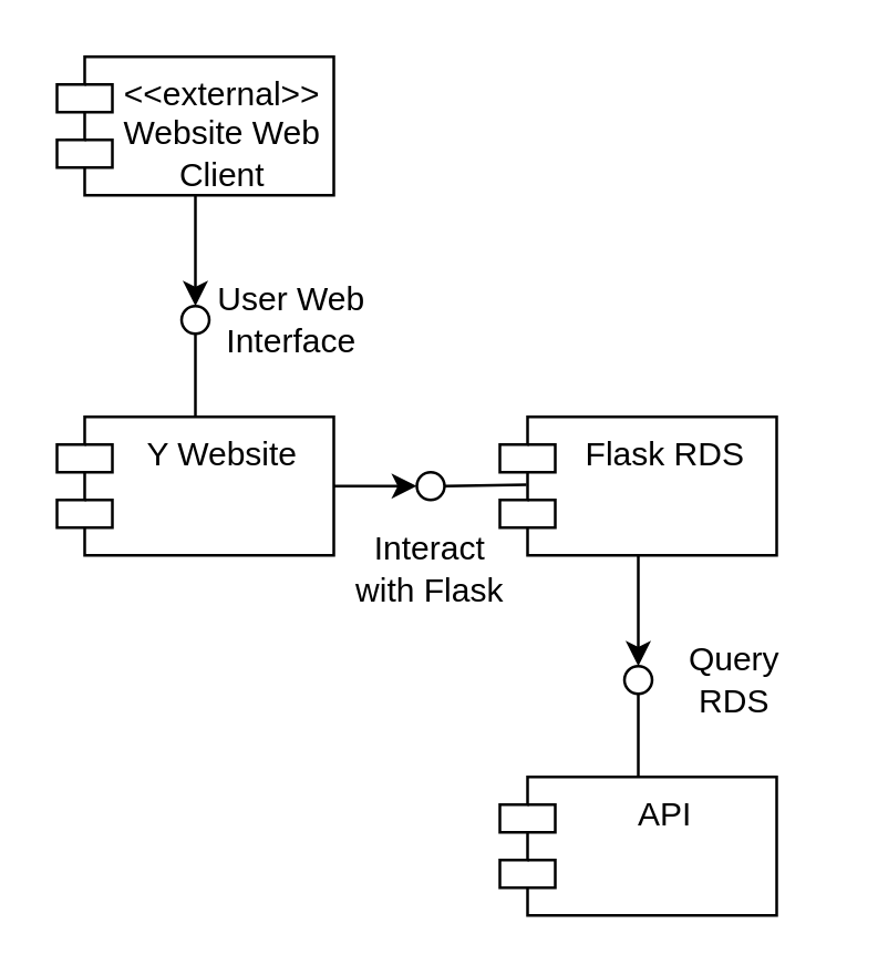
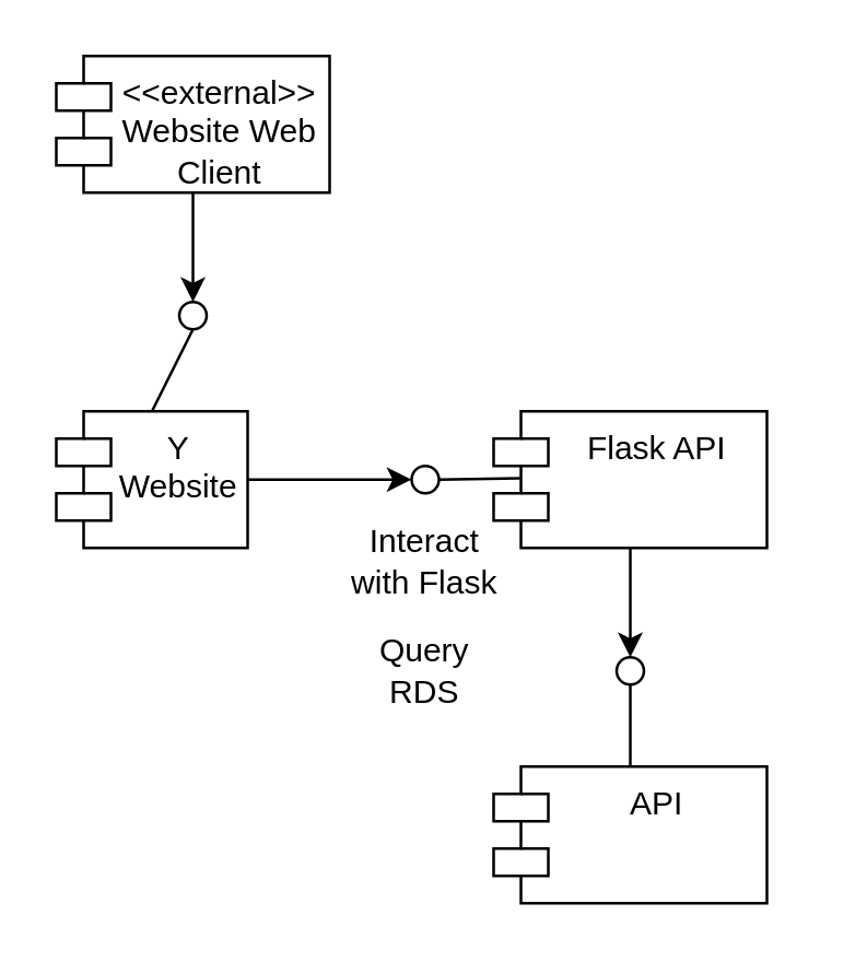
  <mxCell id="0" />
  <mxCell id="1" parent="0" />
  <mxCell id="2" style="edgeStyle=orthogonalEdgeStyle;rounded=0;orthogonalLoop=1;jettySize=auto;html=1;entryX=0.5;entryY=0;entryDx=0;entryDy=0;" edge="1" parent="1" source="3" target="9"><mxGeometry relative="1" as="geometry" /></mxCell>
  <mxCell id="3" value="&amp;lt;&amp;lt;external&amp;gt;&amp;gt;&lt;br&gt;Website Web Client" style="shape=module;align=left;spacingLeft=20;align=center;verticalAlign=top;whiteSpace=wrap;html=1;" vertex="1" parent="1"><mxGeometry x="20" y="20" width="100" height="50" as="geometry" /></mxCell>
  <mxCell id="4" style="edgeStyle=orthogonalEdgeStyle;rounded=0;orthogonalLoop=1;jettySize=auto;html=1;entryX=0;entryY=0.5;entryDx=0;entryDy=0;" edge="1" parent="1" source="5" target="8"><mxGeometry relative="1" as="geometry" /></mxCell>
- <mxCell id="5" value="Y Website" style="shape=module;align=left;spacingLeft=20;align=center;verticalAlign=top;whiteSpace=wrap;html=1;" vertex="1" parent="1"><mxGeometry x="20" y="150" width="100" height="50" as="geometry" /></mxCell>
+ <mxCell id="5" value="Y Website" style="shape=module;align=left;spacingLeft=20;align=center;verticalAlign=top;whiteSpace=wrap;html=1;" vertex="1" parent="1"><mxGeometry x="20" y="150" width="70" height="50" as="geometry" /></mxCell>
  <mxCell id="6" style="edgeStyle=orthogonalEdgeStyle;rounded=0;orthogonalLoop=1;jettySize=auto;html=1;entryX=0.5;entryY=0;entryDx=0;entryDy=0;" edge="1" parent="1" source="7" target="13"><mxGeometry relative="1" as="geometry" /></mxCell>
- <mxCell id="7" value="Flask RDS" style="shape=module;align=left;spacingLeft=20;align=center;verticalAlign=top;whiteSpace=wrap;html=1;" vertex="1" parent="1"><mxGeometry x="180" y="150" width="100" height="50" as="geometry" /></mxCell>
+ <mxCell id="7" value="Flask API" style="shape=module;align=left;spacingLeft=20;align=center;verticalAlign=top;whiteSpace=wrap;html=1;" vertex="1" parent="1"><mxGeometry x="180" y="150" width="100" height="50" as="geometry" /></mxCell>
  <mxCell id="8" value="" style="ellipse;whiteSpace=wrap;html=1;aspect=fixed;" vertex="1" parent="1"><mxGeometry x="150" y="170" width="10" height="10" as="geometry" /></mxCell>
  <mxCell id="9" value="" style="ellipse;whiteSpace=wrap;html=1;aspect=fixed;" vertex="1" parent="1"><mxGeometry x="65" y="110" width="10" height="10" as="geometry" /></mxCell>
  <mxCell id="10" value="" style="endArrow=none;html=1;rounded=0;exitX=0.5;exitY=0;exitDx=0;exitDy=0;entryX=0.5;entryY=1;entryDx=0;entryDy=0;" edge="1" parent="1" source="5" target="9"><mxGeometry width="50" height="50" relative="1" as="geometry"><mxPoint x="150" y="140" as="sourcePoint" /><mxPoint x="140" y="130" as="targetPoint" /></mxGeometry></mxCell>
  <mxCell id="11" value="" style="endArrow=none;html=1;rounded=0;entryX=1;entryY=0.5;entryDx=0;entryDy=0;exitX=0.096;exitY=0.49;exitDx=0;exitDy=0;exitPerimeter=0;" edge="1" parent="1" source="7" target="8"><mxGeometry width="50" height="50" relative="1" as="geometry"><mxPoint x="120" y="230" as="sourcePoint" /><mxPoint x="170" y="180" as="targetPoint" /></mxGeometry></mxCell>
  <mxCell id="12" value="API" style="shape=module;align=left;spacingLeft=20;align=center;verticalAlign=top;whiteSpace=wrap;html=1;" vertex="1" parent="1"><mxGeometry x="180" y="280" width="100" height="50" as="geometry" /></mxCell>
  <mxCell id="13" value="" style="ellipse;whiteSpace=wrap;html=1;aspect=fixed;" vertex="1" parent="1"><mxGeometry x="225" y="240" width="10" height="10" as="geometry" /></mxCell>
  <mxCell id="14" value="" style="endArrow=none;html=1;rounded=0;exitX=0.5;exitY=1;exitDx=0;exitDy=0;entryX=0.5;entryY=0;entryDx=0;entryDy=0;" edge="1" parent="1" source="13" target="12"><mxGeometry width="50" height="50" relative="1" as="geometry"><mxPoint x="370" y="210" as="sourcePoint" /><mxPoint x="260" y="250" as="targetPoint" /></mxGeometry></mxCell>
- <mxCell id="15" value="User Web Interface" style="text;html=1;strokeColor=none;fillColor=none;align=center;verticalAlign=middle;whiteSpace=wrap;rounded=0;" vertex="1" parent="1"><mxGeometry x="75" y="100" width="60" height="30" as="geometry" /></mxCell>
  <mxCell id="16" value="Interact with Flask" style="text;html=1;strokeColor=none;fillColor=none;align=center;verticalAlign=middle;whiteSpace=wrap;rounded=0;" vertex="1" parent="1"><mxGeometry x="125" y="190" width="60" height="30" as="geometry" /></mxCell>
- <mxCell id="17" value="Query RDS" style="text;html=1;strokeColor=none;fillColor=none;align=center;verticalAlign=middle;whiteSpace=wrap;rounded=0;" vertex="1" parent="1"><mxGeometry x="235" y="230" width="60" height="30" as="geometry" /></mxCell>
+ <mxCell id="17" value="Query RDS" style="text;html=1;strokeColor=none;fillColor=none;align=center;verticalAlign=middle;whiteSpace=wrap;rounded=0;" vertex="1" parent="1"><mxGeometry x="125" y="230" width="60" height="30" as="geometry" /></mxCell>
